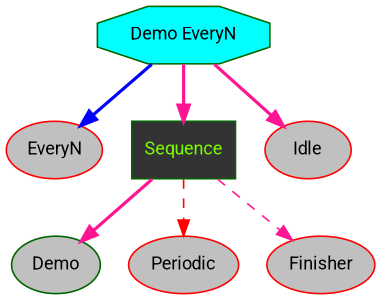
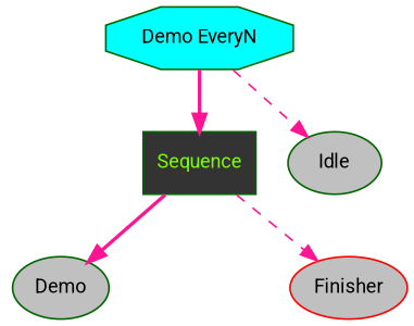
  digraph {
    fontname=Roboto
    node [color=red fillcolor=gray fontcolor=black fontname=Roboto fontsize=11 shape=ellipse style=filled]
    edge [color=deeppink fontname=Roboto style=bold]
    n1 [color=darkgreen fillcolor=cyan label="Demo EveryN" shape=octagon]
-   EveryN
    Sequence [color=darkgreen fillcolor=gray20 fontcolor=lawngreen shape=box]
-   Idle
+   Idle [color=darkgreen]
    n5 [color=darkgreen label=Demo]
-   Periodic
    Finisher
-   n1 -> EveryN [color=blue]
    n1 -> Sequence
-   n1 -> Idle
+   n1 -> Idle [style=dashed]
    Sequence -> n5
-   Sequence -> Periodic [color=red style=dashed]
    Sequence -> Finisher [style=dashed]
  }
